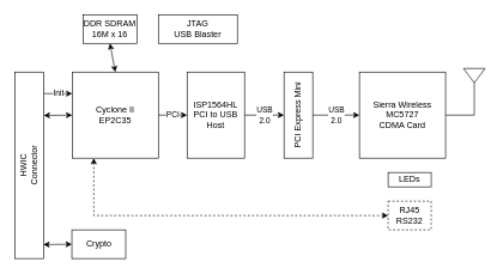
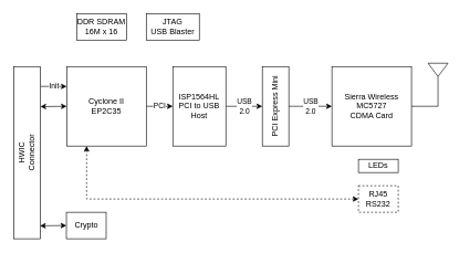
  <mxCell id="0" />
  <mxCell id="1" parent="0" />
  <mxCell id="2" value="" style="group" vertex="1" connectable="0" parent="1"><mxGeometry x="20" y="100" width="40" height="260" as="geometry" /></mxCell>
  <mxCell id="3" value="" style="rounded=0;whiteSpace=wrap;html=1;" vertex="1" parent="2"><mxGeometry width="40" height="260" as="geometry" /></mxCell>
  <mxCell id="4" value="HWIC Connector" style="text;html=1;strokeColor=none;fillColor=none;align=center;verticalAlign=middle;whiteSpace=wrap;rounded=0;rotation=-90;" vertex="1" parent="2"><mxGeometry y="108.333" width="40" height="43.333" as="geometry" /></mxCell>
  <mxCell id="5" value="PCI" style="edgeStyle=orthogonalEdgeStyle;rounded=0;orthogonalLoop=1;jettySize=auto;html=1;exitX=1;exitY=0.5;exitDx=0;exitDy=0;entryX=0;entryY=0.5;entryDx=0;entryDy=0;" edge="1" parent="1" source="7"><mxGeometry relative="1" as="geometry"><mxPoint x="260" y="160" as="targetPoint" /></mxGeometry></mxCell>
  <mxCell id="6" style="edgeStyle=orthogonalEdgeStyle;rounded=0;orthogonalLoop=1;jettySize=auto;html=1;entryX=0;entryY=0.5;entryDx=0;entryDy=0;startArrow=classic;startFill=1;exitX=0.25;exitY=1;exitDx=0;exitDy=0;dashed=1;" edge="1" parent="1" source="7" target="19"><mxGeometry relative="1" as="geometry"><mxPoint x="150" y="240" as="sourcePoint" /><Array as="points"><mxPoint x="130" y="300" /></Array></mxGeometry></mxCell>
  <mxCell id="7" value="Cyclone II&lt;br&gt;EP2C35" style="whiteSpace=wrap;html=1;aspect=fixed;" vertex="1" parent="1"><mxGeometry x="100" y="100" width="120" height="120" as="geometry" /></mxCell>
  <mxCell id="8" value="USB&lt;br&gt;2.0" style="edgeStyle=orthogonalEdgeStyle;rounded=0;orthogonalLoop=1;jettySize=auto;html=1;exitX=1;exitY=0.5;exitDx=0;exitDy=0;entryX=0;entryY=0.5;entryDx=0;entryDy=0;" edge="1" parent="1" source="9" target="11"><mxGeometry relative="1" as="geometry"><mxPoint as="offset" /></mxGeometry></mxCell>
  <mxCell id="9" value="ISP1564HL&lt;br&gt;PCI to USB Host" style="rounded=0;whiteSpace=wrap;html=1;" vertex="1" parent="1"><mxGeometry x="260" y="100" width="80" height="120" as="geometry" /></mxCell>
  <mxCell id="10" value="" style="group" vertex="1" connectable="0" parent="1"><mxGeometry x="325" y="100" width="110" height="120" as="geometry" /></mxCell>
  <mxCell id="11" value="" style="rounded=0;whiteSpace=wrap;html=1;" vertex="1" parent="10"><mxGeometry x="70" width="40" height="120" as="geometry" /></mxCell>
  <mxCell id="12" value="PCI Express Mini" style="text;html=1;strokeColor=none;fillColor=none;align=center;verticalAlign=middle;whiteSpace=wrap;rounded=0;rotation=-90;" vertex="1" parent="10"><mxGeometry x="35" y="50" width="110" height="20" as="geometry" /></mxCell>
  <mxCell id="13" value="Sierra Wireless&lt;br&gt;MC5727&lt;br&gt;CDMA Card" style="rounded=0;whiteSpace=wrap;html=1;" vertex="1" parent="1"><mxGeometry x="500" y="100" width="120" height="120" as="geometry" /></mxCell>
  <mxCell id="14" value="USB&lt;br&gt;2.0" style="edgeStyle=orthogonalEdgeStyle;rounded=0;orthogonalLoop=1;jettySize=auto;html=1;exitX=1;exitY=0.5;exitDx=0;exitDy=0;entryX=0;entryY=0.5;entryDx=0;entryDy=0;" edge="1" parent="1" source="11" target="13"><mxGeometry relative="1" as="geometry"><mxPoint x="350" y="170" as="sourcePoint" /><mxPoint x="405" y="170" as="targetPoint" /><mxPoint as="offset" /><Array as="points"><mxPoint x="450" y="160" /><mxPoint x="450" y="160" /></Array></mxGeometry></mxCell>
  <mxCell id="15" value="" style="endArrow=none;html=1;exitX=1;exitY=0.5;exitDx=0;exitDy=0;" edge="1" parent="1" source="13"><mxGeometry width="50" height="50" relative="1" as="geometry"><mxPoint x="660" y="240" as="sourcePoint" /><mxPoint x="660" y="160" as="targetPoint" /></mxGeometry></mxCell>
  <mxCell id="16" value="" style="endArrow=none;html=1;entryX=1;entryY=0.5;entryDx=0;entryDy=0;" edge="1" parent="1" target="17"><mxGeometry width="50" height="50" relative="1" as="geometry"><mxPoint x="660" y="160" as="sourcePoint" /><mxPoint x="660" y="120" as="targetPoint" /></mxGeometry></mxCell>
  <mxCell id="17" value="" style="triangle;whiteSpace=wrap;html=1;rotation=90;" vertex="1" parent="1"><mxGeometry x="650" y="90" width="20" height="30" as="geometry" /></mxCell>
- <mxCell id="18" value="Crypto" style="rounded=0;whiteSpace=wrap;html=1;" vertex="1" parent="1"><mxGeometry x="99.5" y="320" width="75" height="40" as="geometry" /></mxCell>
+ <mxCell id="18" value="Crypto" style="rounded=0;whiteSpace=wrap;html=1;" vertex="1" parent="1"><mxGeometry x="99.5" y="320" width="60" height="40" as="geometry" /></mxCell>
  <mxCell id="19" value="RJ45&lt;br&gt;RS232" style="rounded=0;whiteSpace=wrap;html=1;dashed=1;" vertex="1" parent="1"><mxGeometry x="540" y="280" width="60" height="40" as="geometry" /></mxCell>
  <mxCell id="20" value="DDR SDRAM&lt;br&gt;16M x 16" style="rounded=0;whiteSpace=wrap;html=1;" vertex="1" parent="1"><mxGeometry x="115" y="20" width="75" height="40" as="geometry" /></mxCell>
- <mxCell id="21" value="" style="endArrow=classic;startArrow=classic;html=1;entryX=0.5;entryY=1;entryDx=0;entryDy=0;exitX=0.5;exitY=0;exitDx=0;exitDy=0;" edge="1" parent="1" source="7" target="20"><mxGeometry width="50" height="50" relative="1" as="geometry"><mxPoint x="160" y="90" as="sourcePoint" /><mxPoint x="70" y="360" as="targetPoint" /></mxGeometry></mxCell>
- <mxCell id="22" value="JTAG&lt;br&gt;USB Blaster" style="rounded=0;whiteSpace=wrap;html=1;" vertex="1" parent="1"><mxGeometry x="220" y="20" width="110" height="40" as="geometry" /></mxCell>
+ <mxCell id="22" value="JTAG&lt;br&gt;USB Blaster" style="rounded=0;whiteSpace=wrap;html=1;" vertex="1" parent="1"><mxGeometry x="220" y="20" width="80" height="40" as="geometry" /></mxCell>
  <mxCell id="23" value="" style="endArrow=classic;startArrow=classic;html=1;entryX=0;entryY=0.5;entryDx=0;entryDy=0;exitX=1.008;exitY=0.689;exitDx=0;exitDy=0;exitPerimeter=0;startFill=1;" edge="1" parent="1" target="18"><mxGeometry width="50" height="50" relative="1" as="geometry"><mxPoint x="59.82" y="340.48" as="sourcePoint" /><mxPoint x="59.5" y="460" as="targetPoint" /></mxGeometry></mxCell>
  <mxCell id="24" value="LEDs" style="rounded=0;whiteSpace=wrap;html=1;" vertex="1" parent="1"><mxGeometry x="540" y="240" width="60" height="20" as="geometry" /></mxCell>
  <mxCell id="25" value="" style="endArrow=classic;startArrow=classic;html=1;entryX=0;entryY=0.5;entryDx=0;entryDy=0;exitX=1.008;exitY=0.689;exitDx=0;exitDy=0;exitPerimeter=0;startFill=1;" edge="1" parent="1"><mxGeometry width="50" height="50" relative="1" as="geometry"><mxPoint x="60.32" y="160.48" as="sourcePoint" /><mxPoint x="100" y="160" as="targetPoint" /></mxGeometry></mxCell>
  <mxCell id="26" value="Init" style="endArrow=classic;html=1;entryX=0;entryY=0.25;entryDx=0;entryDy=0;" edge="1" parent="1" target="7"><mxGeometry width="50" height="50" relative="1" as="geometry"><mxPoint x="61" y="130" as="sourcePoint" /><mxPoint x="20" y="30" as="targetPoint" /></mxGeometry></mxCell>
